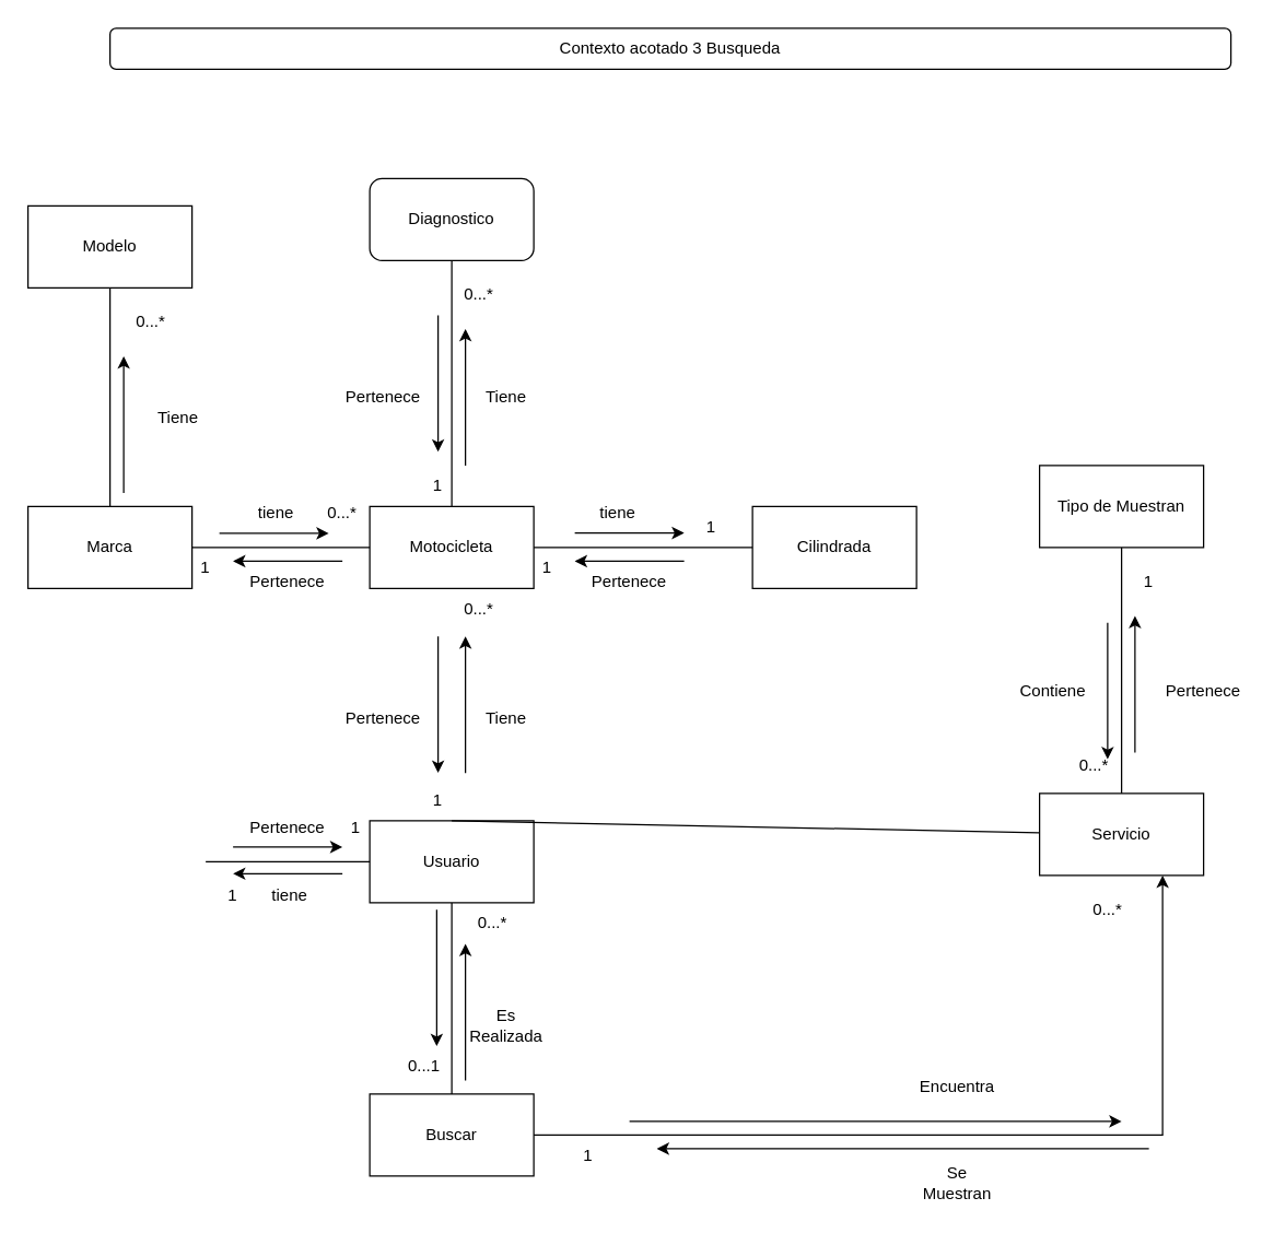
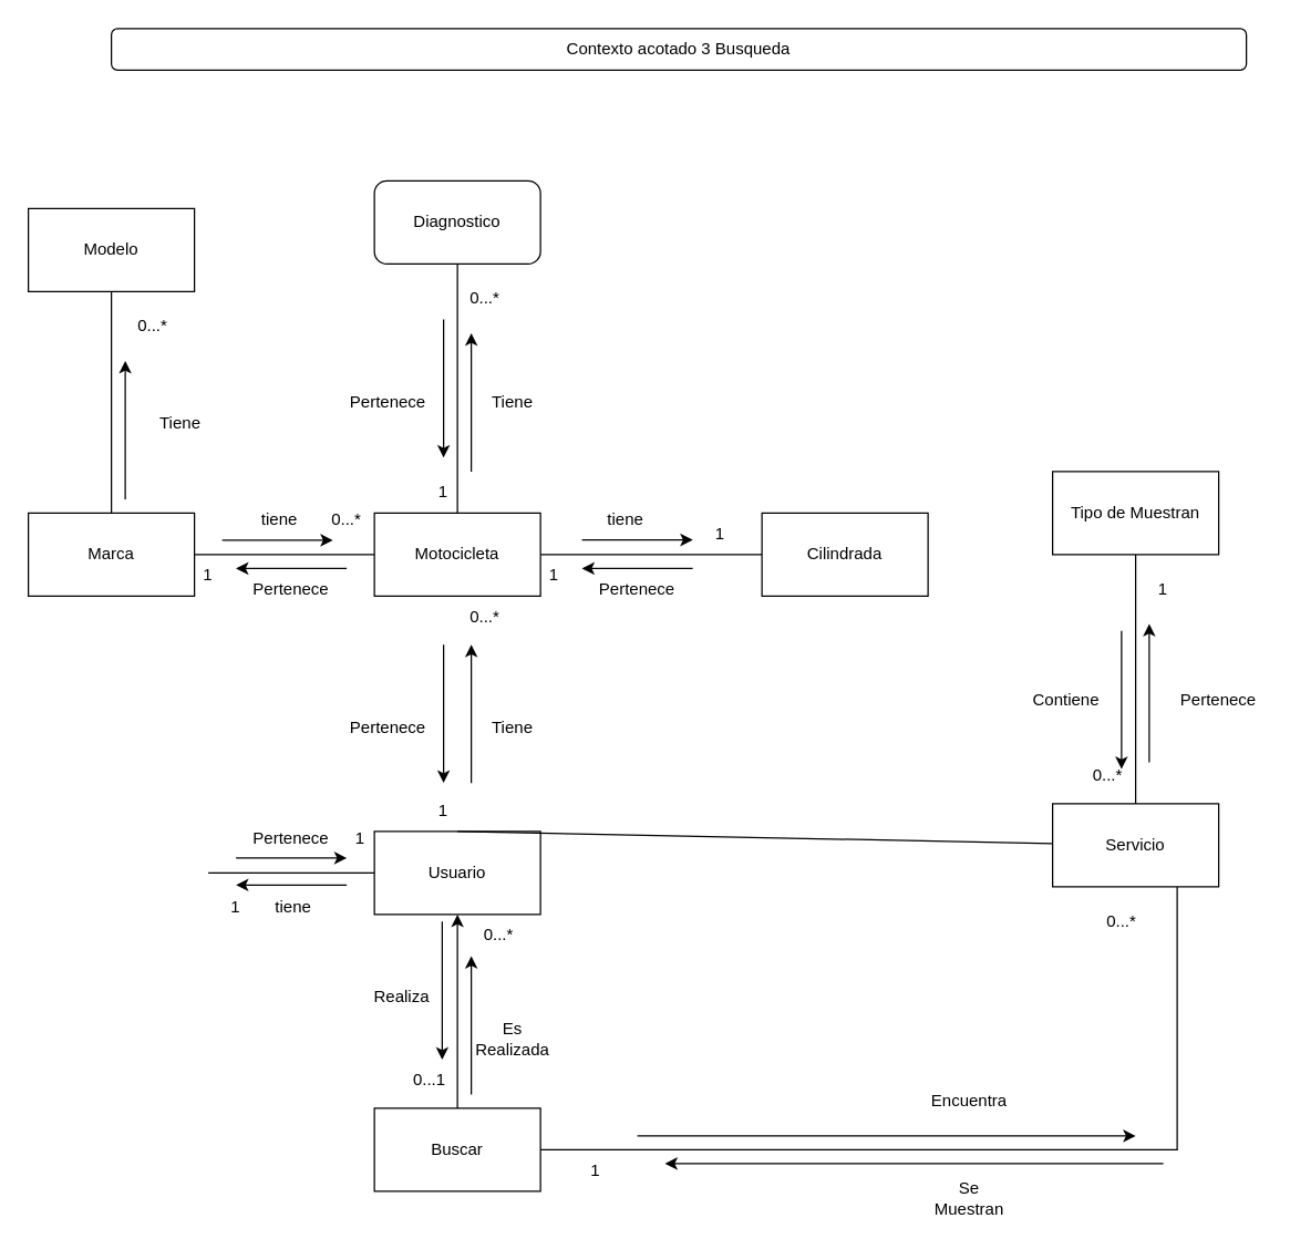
  <mxCell id="0" />
  <mxCell id="1" parent="0" />
  <mxCell id="2" value="Motocicleta" style="rounded=0;whiteSpace=wrap;html=1;" vertex="1" parent="1"><mxGeometry x="270" y="370" width="120" height="60" as="geometry" /></mxCell>
  <mxCell id="3" value="Diagnostico" style="whiteSpace=wrap;html=1;rounded=1;" vertex="1" parent="1"><mxGeometry x="270" y="130" width="120" height="60" as="geometry" /></mxCell>
  <mxCell id="4" value="Usuario" style="rounded=0;whiteSpace=wrap;html=1;" vertex="1" parent="1"><mxGeometry x="270" y="600" width="120" height="60" as="geometry" /></mxCell>
  <mxCell id="5" value="Buscar" style="rounded=0;whiteSpace=wrap;html=1;" vertex="1" parent="1"><mxGeometry x="270" y="800" width="120" height="60" as="geometry" /></mxCell>
  <mxCell id="6" value="" style="endArrow=none;html=1;rounded=0;entryX=0;entryY=0.5;entryDx=0;entryDy=0;exitX=1;exitY=0.5;exitDx=0;exitDy=0;" edge="1" parent="1" target="2"><mxGeometry width="50" height="50" relative="1" as="geometry"><mxPoint x="140" y="400" as="sourcePoint" /><mxPoint x="280" y="270" as="targetPoint" /></mxGeometry></mxCell>
  <mxCell id="7" value="" style="endArrow=none;html=1;rounded=0;entryX=0.5;entryY=1;entryDx=0;entryDy=0;exitX=0.5;exitY=0;exitDx=0;exitDy=0;" edge="1" parent="1" source="2" target="3"><mxGeometry width="50" height="50" relative="1" as="geometry"><mxPoint x="290" y="300" as="sourcePoint" /><mxPoint x="340" y="250" as="targetPoint" /></mxGeometry></mxCell>
  <mxCell id="8" value="" style="endArrow=none;html=1;rounded=0;exitX=0.5;exitY=0;exitDx=0;exitDy=0;" edge="1" parent="1" source="4" target="39"><mxGeometry width="50" height="50" relative="1" as="geometry"><mxPoint x="360" y="550" as="sourcePoint" /><mxPoint x="410" y="500" as="targetPoint" /></mxGeometry></mxCell>
- <mxCell id="9" value="" style="endArrow=none;html=1;rounded=0;entryX=0.5;entryY=1;entryDx=0;entryDy=0;exitX=0.5;exitY=0;exitDx=0;exitDy=0;" edge="1" parent="1" source="5" target="4"><mxGeometry width="50" height="50" relative="1" as="geometry"><mxPoint x="420" y="700" as="sourcePoint" /><mxPoint x="470" y="650" as="targetPoint" /></mxGeometry></mxCell>
- <mxCell id="10" value="" style="endArrow=classic;html=1;rounded=0;exitX=1;exitY=0.5;exitDx=0;exitDy=0;entryX=0.75;entryY=1;entryDx=0;entryDy=0;" edge="1" parent="1" source="5" target="39"><mxGeometry width="50" height="50" relative="1" as="geometry"><mxPoint x="450" y="835.5" as="sourcePoint" /><mxPoint x="1250" y="374.5" as="targetPoint" /><Array as="points"><mxPoint x="850" y="830" /></Array></mxGeometry></mxCell>
+ <mxCell id="9" value="" style="endArrow=classic;html=1;rounded=0;entryX=0.5;entryY=1;entryDx=0;entryDy=0;exitX=0.5;exitY=0;exitDx=0;exitDy=0;" edge="1" parent="1" source="5" target="4"><mxGeometry width="50" height="50" relative="1" as="geometry"><mxPoint x="420" y="700" as="sourcePoint" /><mxPoint x="470" y="650" as="targetPoint" /></mxGeometry></mxCell>
+ <mxCell id="10" value="" style="endArrow=none;html=1;rounded=0;exitX=1;exitY=0.5;exitDx=0;exitDy=0;entryX=0.75;entryY=1;entryDx=0;entryDy=0;" edge="1" parent="1" source="5" target="39"><mxGeometry width="50" height="50" relative="1" as="geometry"><mxPoint x="450" y="835.5" as="sourcePoint" /><mxPoint x="1250" y="374.5" as="targetPoint" /><Array as="points"><mxPoint x="850" y="830" /></Array></mxGeometry></mxCell>
  <mxCell id="11" value="" style="endArrow=none;html=1;rounded=0;entryX=0.5;entryY=1;entryDx=0;entryDy=0;" edge="1" parent="1"><mxGeometry width="50" height="50" relative="1" as="geometry"><mxPoint x="820" y="580" as="sourcePoint" /><mxPoint x="820" y="400" as="targetPoint" /></mxGeometry></mxCell>
  <mxCell id="12" value="" style="endArrow=classic;html=1;rounded=0;" edge="1" parent="1"><mxGeometry width="50" height="50" relative="1" as="geometry"><mxPoint x="160" y="389.6" as="sourcePoint" /><mxPoint x="240" y="389.6" as="targetPoint" /></mxGeometry></mxCell>
  <mxCell id="13" value="" style="endArrow=classic;html=1;rounded=0;" edge="1" parent="1"><mxGeometry width="50" height="50" relative="1" as="geometry"><mxPoint x="250" y="410" as="sourcePoint" /><mxPoint x="170" y="410" as="targetPoint" /></mxGeometry></mxCell>
  <mxCell id="14" value="Pertenece" style="text;html=1;align=center;verticalAlign=middle;whiteSpace=wrap;rounded=0;" vertex="1" parent="1"><mxGeometry x="180" y="410" width="60" height="30" as="geometry" /></mxCell>
  <mxCell id="15" value="&amp;nbsp;tiene" style="text;html=1;align=center;verticalAlign=middle;whiteSpace=wrap;rounded=0;" vertex="1" parent="1"><mxGeometry x="170" y="360" width="60" height="30" as="geometry" /></mxCell>
  <mxCell id="16" value="0...*" style="text;html=1;align=center;verticalAlign=middle;whiteSpace=wrap;rounded=0;" vertex="1" parent="1"><mxGeometry x="220" y="360" width="60" height="30" as="geometry" /></mxCell>
  <mxCell id="17" value="1" style="text;html=1;align=center;verticalAlign=middle;whiteSpace=wrap;rounded=0;" vertex="1" parent="1"><mxGeometry x="120" y="400" width="60" height="30" as="geometry" /></mxCell>
  <mxCell id="18" value="Tiene" style="text;html=1;align=center;verticalAlign=middle;whiteSpace=wrap;rounded=0;" vertex="1" parent="1"><mxGeometry x="340" y="510" width="60" height="30" as="geometry" /></mxCell>
  <mxCell id="19" value="" style="endArrow=classic;html=1;rounded=0;" edge="1" parent="1"><mxGeometry width="50" height="50" relative="1" as="geometry"><mxPoint x="829.8" y="550" as="sourcePoint" /><mxPoint x="829.8" y="450" as="targetPoint" /></mxGeometry></mxCell>
  <mxCell id="20" value="" style="endArrow=classic;html=1;rounded=0;" edge="1" parent="1"><mxGeometry width="50" height="50" relative="1" as="geometry"><mxPoint x="809.8" y="455" as="sourcePoint" /><mxPoint x="809.8" y="555" as="targetPoint" /></mxGeometry></mxCell>
  <mxCell id="21" value="0...*" style="text;html=1;align=center;verticalAlign=middle;whiteSpace=wrap;rounded=0;" vertex="1" parent="1"><mxGeometry x="320" y="200" width="60" height="30" as="geometry" /></mxCell>
  <mxCell id="22" value="1" style="text;html=1;align=center;verticalAlign=middle;whiteSpace=wrap;rounded=0;" vertex="1" parent="1"><mxGeometry x="290" y="340" width="60" height="30" as="geometry" /></mxCell>
  <mxCell id="23" value="" style="endArrow=classic;html=1;rounded=0;" edge="1" parent="1"><mxGeometry width="50" height="50" relative="1" as="geometry"><mxPoint x="340" y="565" as="sourcePoint" /><mxPoint x="340" y="465" as="targetPoint" /></mxGeometry></mxCell>
  <mxCell id="24" value="" style="endArrow=classic;html=1;rounded=0;" edge="1" parent="1"><mxGeometry width="50" height="50" relative="1" as="geometry"><mxPoint x="320" y="465" as="sourcePoint" /><mxPoint x="320" y="565" as="targetPoint" /></mxGeometry></mxCell>
  <mxCell id="25" value="0...*" style="text;html=1;align=center;verticalAlign=middle;whiteSpace=wrap;rounded=0;" vertex="1" parent="1"><mxGeometry x="320" y="430" width="60" height="30" as="geometry" /></mxCell>
  <mxCell id="26" value="Pertenece" style="text;html=1;align=center;verticalAlign=middle;whiteSpace=wrap;rounded=0;" vertex="1" parent="1"><mxGeometry x="250" y="510" width="60" height="30" as="geometry" /></mxCell>
  <mxCell id="27" value="1" style="text;html=1;align=center;verticalAlign=middle;whiteSpace=wrap;rounded=0;" vertex="1" parent="1"><mxGeometry x="290" y="570" width="60" height="30" as="geometry" /></mxCell>
  <mxCell id="28" value="0...*" style="text;html=1;align=center;verticalAlign=middle;whiteSpace=wrap;rounded=0;" vertex="1" parent="1"><mxGeometry x="80" y="220" width="60" height="30" as="geometry" /></mxCell>
  <mxCell id="29" value="Se Muestran" style="text;html=1;align=center;verticalAlign=middle;whiteSpace=wrap;rounded=0;" vertex="1" parent="1"><mxGeometry x="670" y="850" width="60" height="30" as="geometry" /></mxCell>
  <mxCell id="30" value="Encuentra" style="text;html=1;align=center;verticalAlign=middle;whiteSpace=wrap;rounded=0;" vertex="1" parent="1"><mxGeometry x="670" y="780" width="60" height="30" as="geometry" /></mxCell>
  <mxCell id="31" value="" style="endArrow=classic;html=1;rounded=0;" edge="1" parent="1"><mxGeometry width="50" height="50" relative="1" as="geometry"><mxPoint y="820" as="sourcePoint" x="460" /><mxPoint x="820" y="820" as="targetPoint" /></mxGeometry></mxCell>
  <mxCell id="32" value="" style="endArrow=classic;html=1;rounded=0;" edge="1" parent="1"><mxGeometry width="50" height="50" relative="1" as="geometry"><mxPoint x="840" y="840" as="sourcePoint" /><mxPoint x="480" y="840" as="targetPoint" /></mxGeometry></mxCell>
  <mxCell id="33" value="Es Realizada" style="text;html=1;align=center;verticalAlign=middle;whiteSpace=wrap;rounded=0;" vertex="1" parent="1"><mxGeometry x="340" y="735" width="60" height="30" as="geometry" /></mxCell>
  <mxCell id="34" value="" style="endArrow=classic;html=1;rounded=0;" edge="1" parent="1"><mxGeometry width="50" height="50" relative="1" as="geometry"><mxPoint x="340" y="790" as="sourcePoint" /><mxPoint x="340" y="690" as="targetPoint" /></mxGeometry></mxCell>
  <mxCell id="35" value="" style="endArrow=classic;html=1;rounded=0;" edge="1" parent="1"><mxGeometry width="50" height="50" relative="1" as="geometry"><mxPoint x="319" y="665" as="sourcePoint" /><mxPoint x="319" y="765" as="targetPoint" /></mxGeometry></mxCell>
+ <mxCell id="36" value="Realiza" style="text;html=1;align=center;verticalAlign=middle;whiteSpace=wrap;rounded=0;" vertex="1" parent="1"><mxGeometry x="260" y="705" width="60" height="30" as="geometry" /></mxCell>
  <mxCell id="37" value="0...1" style="text;html=1;align=center;verticalAlign=middle;whiteSpace=wrap;rounded=0;" vertex="1" parent="1"><mxGeometry x="280" y="765" width="60" height="30" as="geometry" /></mxCell>
  <mxCell id="38" value="0...*" style="text;html=1;align=center;verticalAlign=middle;whiteSpace=wrap;rounded=0;" vertex="1" parent="1"><mxGeometry x="330" y="660" width="60" height="30" as="geometry" /></mxCell>
  <mxCell id="39" value="Servicio" style="rounded=0;whiteSpace=wrap;html=1;" vertex="1" parent="1"><mxGeometry x="760" y="580" width="120" height="60" as="geometry" /></mxCell>
  <mxCell id="40" value="Tipo de Muestran" style="rounded=0;whiteSpace=wrap;html=1;" vertex="1" parent="1"><mxGeometry x="760" y="340" width="120" height="60" as="geometry" /></mxCell>
  <mxCell id="41" value="0...*" style="text;html=1;align=center;verticalAlign=middle;whiteSpace=wrap;rounded=0;" vertex="1" parent="1"><mxGeometry x="780" y="650" width="60" height="30" as="geometry" /></mxCell>
  <mxCell id="42" value="1" style="text;html=1;align=center;verticalAlign=middle;whiteSpace=wrap;rounded=0;" vertex="1" parent="1"><mxGeometry x="400" y="830" width="60" height="30" as="geometry" /></mxCell>
  <mxCell id="43" value="Pertenece" style="text;html=1;align=center;verticalAlign=middle;whiteSpace=wrap;rounded=0;" vertex="1" parent="1"><mxGeometry x="850" y="490" width="60" height="30" as="geometry" /></mxCell>
  <mxCell id="44" value="&lt;div&gt;Contiene&lt;/div&gt;" style="text;html=1;align=center;verticalAlign=middle;whiteSpace=wrap;rounded=0;" vertex="1" parent="1"><mxGeometry x="740" y="490" width="60" height="30" as="geometry" /></mxCell>
  <mxCell id="45" value="0...*" style="text;html=1;align=center;verticalAlign=middle;whiteSpace=wrap;rounded=0;" vertex="1" parent="1"><mxGeometry x="770" y="550" width="60" height="20" as="geometry" /></mxCell>
  <mxCell id="46" value="1" style="text;html=1;align=center;verticalAlign=middle;whiteSpace=wrap;rounded=0;" vertex="1" parent="1"><mxGeometry x="810" y="410" width="60" height="30" as="geometry" /></mxCell>
  <mxCell id="47" value="Tiene" style="text;html=1;align=center;verticalAlign=middle;whiteSpace=wrap;rounded=0;" vertex="1" parent="1"><mxGeometry x="100" y="290" width="60" height="30" as="geometry" /></mxCell>
  <mxCell id="48" value="" style="endArrow=classic;html=1;rounded=0;" edge="1" parent="1"><mxGeometry width="50" height="50" relative="1" as="geometry"><mxPoint x="90" y="360" as="sourcePoint" /><mxPoint x="90" y="260" as="targetPoint" /></mxGeometry></mxCell>
  <mxCell id="49" value="1" style="text;html=1;align=center;verticalAlign=middle;whiteSpace=wrap;rounded=0;" vertex="1" parent="1"><mxGeometry x="490" y="370" width="60" height="30" as="geometry" /></mxCell>
  <mxCell id="50" value="Pertenece" style="text;html=1;align=center;verticalAlign=middle;whiteSpace=wrap;rounded=0;" vertex="1" parent="1"><mxGeometry x="430" y="410" width="60" height="30" as="geometry" /></mxCell>
  <mxCell id="51" value="&amp;nbsp;tiene" style="text;html=1;align=center;verticalAlign=middle;whiteSpace=wrap;rounded=0;" vertex="1" parent="1"><mxGeometry x="420" y="360" width="60" height="30" as="geometry" /></mxCell>
  <mxCell id="52" value="" style="endArrow=classic;html=1;rounded=0;" edge="1" parent="1"><mxGeometry width="50" height="50" relative="1" as="geometry"><mxPoint x="420" y="389.39" as="sourcePoint" /><mxPoint x="500" y="389.39" as="targetPoint" /></mxGeometry></mxCell>
  <mxCell id="53" value="" style="endArrow=classic;html=1;rounded=0;" edge="1" parent="1"><mxGeometry width="50" height="50" relative="1" as="geometry"><mxPoint x="500" y="410" as="sourcePoint" /><mxPoint x="420" y="410" as="targetPoint" /></mxGeometry></mxCell>
  <mxCell id="54" value="" style="endArrow=none;html=1;rounded=0;entryX=0.5;entryY=1;entryDx=0;entryDy=0;exitX=0.5;exitY=0;exitDx=0;exitDy=0;" edge="1" parent="1"><mxGeometry width="50" height="50" relative="1" as="geometry"><mxPoint x="80" y="370" as="sourcePoint" /><mxPoint x="80" y="205" as="targetPoint" /></mxGeometry></mxCell>
  <mxCell id="55" value="Tiene" style="text;html=1;align=center;verticalAlign=middle;whiteSpace=wrap;rounded=0;" vertex="1" parent="1"><mxGeometry x="340" y="275" width="60" height="30" as="geometry" /></mxCell>
  <mxCell id="56" value="" style="endArrow=classic;html=1;rounded=0;" edge="1" parent="1"><mxGeometry width="50" height="50" relative="1" as="geometry"><mxPoint x="340" y="340" as="sourcePoint" /><mxPoint x="340" y="240" as="targetPoint" /></mxGeometry></mxCell>
  <mxCell id="57" value="" style="endArrow=classic;html=1;rounded=0;" edge="1" parent="1"><mxGeometry width="50" height="50" relative="1" as="geometry"><mxPoint x="320" y="230" as="sourcePoint" /><mxPoint x="320" y="330" as="targetPoint" /></mxGeometry></mxCell>
  <mxCell id="58" value="Pertenece" style="text;html=1;align=center;verticalAlign=middle;whiteSpace=wrap;rounded=0;" vertex="1" parent="1"><mxGeometry x="250" y="275" width="60" height="30" as="geometry" /></mxCell>
  <mxCell id="59" value="Marca" style="rounded=0;whiteSpace=wrap;html=1;" vertex="1" parent="1"><mxGeometry x="20" y="370" width="120" height="60" as="geometry" /></mxCell>
  <mxCell id="60" value="Modelo" style="rounded=0;whiteSpace=wrap;html=1;" vertex="1" parent="1"><mxGeometry x="20" y="150" width="120" height="60" as="geometry" /></mxCell>
  <mxCell id="61" value="Cilindrada" style="rounded=0;whiteSpace=wrap;html=1;" vertex="1" parent="1"><mxGeometry x="550" y="370" width="120" height="60" as="geometry" /></mxCell>
  <mxCell id="62" value="" style="endArrow=none;html=1;rounded=0;entryX=1;entryY=1;entryDx=0;entryDy=0;exitX=1;exitY=0.5;exitDx=0;exitDy=0;" edge="1" parent="1" source="2" target="49"><mxGeometry width="50" height="50" relative="1" as="geometry"><mxPoint x="560" y="510" as="sourcePoint" /><mxPoint x="610" y="460" as="targetPoint" /></mxGeometry></mxCell>
  <mxCell id="63" value="1" style="text;html=1;align=center;verticalAlign=middle;whiteSpace=wrap;rounded=0;" vertex="1" parent="1"><mxGeometry x="370" y="400" width="60" height="30" as="geometry" /></mxCell>
  <mxCell id="64" value="" style="endArrow=none;html=1;rounded=0;entryX=0;entryY=0.5;entryDx=0;entryDy=0;exitX=1;exitY=0.5;exitDx=0;exitDy=0;" edge="1" parent="1" target="4"><mxGeometry width="50" height="50" relative="1" as="geometry"><mxPoint x="150" y="630" as="sourcePoint" /><mxPoint x="150" y="740" as="targetPoint" /></mxGeometry></mxCell>
  <mxCell id="65" value="Pertenece" style="text;html=1;align=center;verticalAlign=middle;whiteSpace=wrap;rounded=0;" vertex="1" parent="1"><mxGeometry x="180" y="590" width="60" height="30" as="geometry" /></mxCell>
  <mxCell id="66" value="&amp;nbsp;tiene" style="text;html=1;align=center;verticalAlign=middle;whiteSpace=wrap;rounded=0;" vertex="1" parent="1"><mxGeometry x="180" y="640" width="60" height="30" as="geometry" /></mxCell>
  <mxCell id="67" value="" style="endArrow=classic;html=1;rounded=0;" edge="1" parent="1"><mxGeometry width="50" height="50" relative="1" as="geometry"><mxPoint x="170" y="619.21" as="sourcePoint" /><mxPoint x="250" y="619.21" as="targetPoint" /></mxGeometry></mxCell>
  <mxCell id="68" value="" style="endArrow=classic;html=1;rounded=0;" edge="1" parent="1"><mxGeometry width="50" height="50" relative="1" as="geometry"><mxPoint x="250" y="638.76" as="sourcePoint" /><mxPoint x="170" y="638.76" as="targetPoint" /></mxGeometry></mxCell>
  <mxCell id="69" value="1" style="text;html=1;align=center;verticalAlign=middle;whiteSpace=wrap;rounded=0;" vertex="1" parent="1"><mxGeometry x="230" y="590" width="60" height="30" as="geometry" /></mxCell>
  <mxCell id="70" value="1" style="text;html=1;align=center;verticalAlign=middle;whiteSpace=wrap;rounded=0;" vertex="1" parent="1"><mxGeometry x="140" y="640" width="60" height="30" as="geometry" /></mxCell>
  <mxCell id="71" value="Contexto acotado 3 Busqueda" style="rounded=1;whiteSpace=wrap;html=1;" vertex="1" parent="1"><mxGeometry x="80" y="20" width="820" height="30" as="geometry" /></mxCell>
